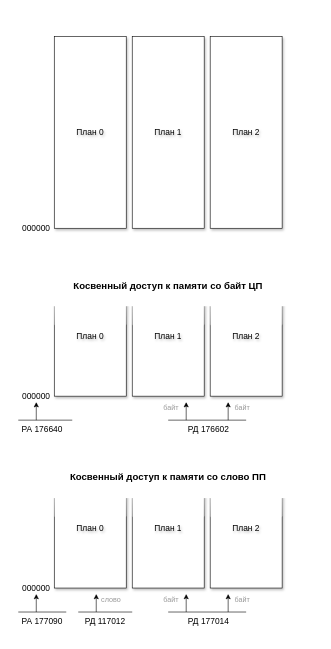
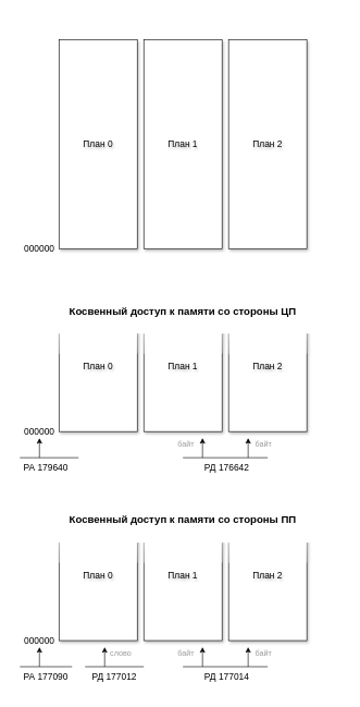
  <mxCell id="0" />
  <mxCell id="1" parent="0" />
  <mxCell id="2" value="" style="rounded=0;whiteSpace=wrap;html=1;strokeColor=none;" vertex="1" parent="1"><mxGeometry x="20" y="770" width="510" height="290" as="geometry" /></mxCell>
  <mxCell id="3" value="" style="rounded=0;whiteSpace=wrap;html=1;strokeColor=none;" vertex="1" parent="1"><mxGeometry x="20" y="450" width="510" height="290" as="geometry" /></mxCell>
  <mxCell id="4" value="" style="rounded=0;whiteSpace=wrap;html=1;strokeColor=none;" vertex="1" parent="1"><mxGeometry x="20" y="20" width="500" height="400" as="geometry" /></mxCell>
  <mxCell id="5" value="" style="rounded=0;whiteSpace=wrap;html=1;glass=0;shadow=1;textShadow=0;" vertex="1" parent="1"><mxGeometry x="90" y="60" width="120" height="320" as="geometry" /></mxCell>
  <mxCell id="6" value="000000" style="text;html=1;align=center;verticalAlign=middle;whiteSpace=wrap;rounded=0;fontSize=14;" vertex="1" parent="1"><mxGeometry x="30" y="360" width="60" height="40" as="geometry" /></mxCell>
  <mxCell id="7" value="План 0" style="text;html=1;align=center;verticalAlign=middle;whiteSpace=wrap;rounded=0;fontSize=14;textShadow=1;" vertex="1" parent="1"><mxGeometry x="100" y="70" width="100" height="300" as="geometry" /></mxCell>
  <mxCell id="8" value="" style="rounded=0;whiteSpace=wrap;html=1;glass=0;shadow=1;textShadow=0;" vertex="1" parent="1"><mxGeometry x="220" y="60" width="120" height="320" as="geometry" /></mxCell>
  <mxCell id="9" value="План 1" style="text;html=1;align=center;verticalAlign=middle;whiteSpace=wrap;rounded=0;fontSize=14;textShadow=1;" vertex="1" parent="1"><mxGeometry x="230" y="70" width="100" height="300" as="geometry" /></mxCell>
  <mxCell id="10" value="" style="rounded=0;whiteSpace=wrap;html=1;glass=0;shadow=1;textShadow=0;" vertex="1" parent="1"><mxGeometry x="350" y="60" width="120" height="320" as="geometry" /></mxCell>
  <mxCell id="11" value="План 2" style="text;html=1;align=center;verticalAlign=middle;whiteSpace=wrap;rounded=0;fontSize=14;textShadow=1;" vertex="1" parent="1"><mxGeometry x="360" y="70" width="100" height="300" as="geometry" /></mxCell>
  <mxCell id="12" value="План 0" style="text;html=1;align=center;verticalAlign=middle;whiteSpace=wrap;rounded=0;fontSize=14;textShadow=1;" vertex="1" parent="1"><mxGeometry x="100" y="410" width="100" height="300" as="geometry" /></mxCell>
  <mxCell id="13" value="" style="rounded=0;whiteSpace=wrap;html=1;glass=1;shadow=1;textShadow=0;" vertex="1" parent="1"><mxGeometry x="90" y="460" width="120" height="200" as="geometry" /></mxCell>
  <mxCell id="14" value="" style="rounded=0;whiteSpace=wrap;html=1;glass=1;shadow=1;textShadow=0;" vertex="1" parent="1"><mxGeometry x="220" y="460" width="120" height="200" as="geometry" /></mxCell>
  <mxCell id="15" value="План 1" style="text;html=1;align=center;verticalAlign=middle;whiteSpace=wrap;rounded=0;fontSize=14;textShadow=1;" vertex="1" parent="1"><mxGeometry x="230" y="470" width="100" height="180" as="geometry" /></mxCell>
  <mxCell id="16" value="" style="rounded=0;whiteSpace=wrap;html=1;glass=1;shadow=1;textShadow=0;" vertex="1" parent="1"><mxGeometry x="350" y="460" width="120" height="200" as="geometry" /></mxCell>
  <mxCell id="17" value="План 2" style="text;html=1;align=center;verticalAlign=middle;whiteSpace=wrap;rounded=0;fontSize=14;textShadow=1;" vertex="1" parent="1"><mxGeometry x="360" y="470" width="100" height="180" as="geometry" /></mxCell>
  <mxCell id="18" value="План 0" style="text;html=1;align=center;verticalAlign=middle;whiteSpace=wrap;rounded=0;fontSize=14;textShadow=1;" vertex="1" parent="1"><mxGeometry x="100" y="470" width="100" height="180" as="geometry" /></mxCell>
  <mxCell id="19" value="000000" style="text;html=1;align=center;verticalAlign=middle;whiteSpace=wrap;rounded=0;fontSize=14;" vertex="1" parent="1"><mxGeometry x="30" y="650" width="60" height="20" as="geometry" /></mxCell>
  <mxCell id="20" value="" style="line;strokeWidth=1;html=1;" vertex="1" parent="1"><mxGeometry x="30" y="690" width="90" height="20" as="geometry" /></mxCell>
  <mxCell id="21" value="" style="endArrow=classic;html=1;rounded=0;entryX=0.5;entryY=1;entryDx=0;entryDy=0;" edge="1" parent="1" target="19"><mxGeometry width="50" height="50" relative="1" as="geometry"><mxPoint x="60" y="700" as="sourcePoint" /><mxPoint x="110" y="650" as="targetPoint" /></mxGeometry></mxCell>
- <mxCell id="22" value="РА 176640" style="text;html=1;align=center;verticalAlign=middle;whiteSpace=wrap;rounded=0;fontSize=14;" vertex="1" parent="1"><mxGeometry x="30" y="700" width="80" height="30" as="geometry" /></mxCell>
+ <mxCell id="22" value="РА 179640" style="text;html=1;align=center;verticalAlign=middle;whiteSpace=wrap;rounded=0;fontSize=14;" vertex="1" parent="1"><mxGeometry x="30" y="700" width="80" height="30" as="geometry" /></mxCell>
  <mxCell id="23" value="" style="endArrow=classic;html=1;rounded=0;entryX=0.5;entryY=1;entryDx=0;entryDy=0;" edge="1" parent="1"><mxGeometry width="50" height="50" relative="1" as="geometry"><mxPoint x="310" y="700" as="sourcePoint" /><mxPoint x="310" y="670" as="targetPoint" /></mxGeometry></mxCell>
- <mxCell id="24" value="РД 176602" style="text;html=1;align=center;verticalAlign=middle;whiteSpace=wrap;rounded=0;fontSize=14;" vertex="1" parent="1"><mxGeometry x="295" y="700" width="105" height="30" as="geometry" /></mxCell>
+ <mxCell id="24" value="РД 176642" style="text;html=1;align=center;verticalAlign=middle;whiteSpace=wrap;rounded=0;fontSize=14;" vertex="1" parent="1"><mxGeometry x="295" y="700" width="105" height="30" as="geometry" /></mxCell>
  <mxCell id="25" value="" style="line;strokeWidth=1;html=1;" vertex="1" parent="1"><mxGeometry x="280" y="690" width="130" height="20" as="geometry" /></mxCell>
  <mxCell id="26" value="" style="endArrow=classic;html=1;rounded=0;entryX=0.5;entryY=1;entryDx=0;entryDy=0;" edge="1" parent="1"><mxGeometry width="50" height="50" relative="1" as="geometry"><mxPoint x="380" y="700" as="sourcePoint" /><mxPoint x="380" y="670" as="targetPoint" /></mxGeometry></mxCell>
- <mxCell id="27" value="Косвенный доступ к памяти со байт ЦП" style="text;html=1;align=center;verticalAlign=middle;whiteSpace=wrap;rounded=0;fontSize=16;fontStyle=1;fillColor=default;" vertex="1" parent="1"><mxGeometry x="70" y="440" width="420" height="70" as="geometry" /></mxCell>
+ <mxCell id="27" value="Косвенный доступ к памяти со стороны ЦП" style="text;html=1;align=center;verticalAlign=middle;whiteSpace=wrap;rounded=0;fontSize=16;fontStyle=1;fillColor=default;" vertex="1" parent="1"><mxGeometry x="70" y="440" width="420" height="70" as="geometry" /></mxCell>
  <mxCell id="28" value="байт" style="text;html=1;align=center;verticalAlign=middle;whiteSpace=wrap;rounded=0;fontSize=12;fontColor=#999999;" vertex="1" parent="1"><mxGeometry x="384" y="660" width="40" height="40" as="geometry" /></mxCell>
  <mxCell id="29" value="байт" style="text;html=1;align=center;verticalAlign=middle;whiteSpace=wrap;rounded=0;fontSize=12;fontColor=#999999;" vertex="1" parent="1"><mxGeometry x="260" y="660" width="50" height="40" as="geometry" /></mxCell>
  <mxCell id="30" value="" style="rounded=0;whiteSpace=wrap;html=1;glass=1;shadow=1;textShadow=0;" vertex="1" parent="1"><mxGeometry x="90" y="780" width="120" height="200" as="geometry" /></mxCell>
  <mxCell id="31" value="" style="rounded=0;whiteSpace=wrap;html=1;glass=1;shadow=1;textShadow=0;" vertex="1" parent="1"><mxGeometry x="220" y="780" width="120" height="200" as="geometry" /></mxCell>
  <mxCell id="32" value="План 1" style="text;html=1;align=center;verticalAlign=middle;whiteSpace=wrap;rounded=0;fontSize=14;textShadow=1;" vertex="1" parent="1"><mxGeometry x="230" y="790" width="100" height="180" as="geometry" /></mxCell>
  <mxCell id="33" value="" style="rounded=0;whiteSpace=wrap;html=1;glass=1;shadow=1;textShadow=0;" vertex="1" parent="1"><mxGeometry x="350" y="780" width="120" height="200" as="geometry" /></mxCell>
  <mxCell id="34" value="План 2" style="text;html=1;align=center;verticalAlign=middle;whiteSpace=wrap;rounded=0;fontSize=14;textShadow=1;" vertex="1" parent="1"><mxGeometry x="360" y="790" width="100" height="180" as="geometry" /></mxCell>
  <mxCell id="35" value="План 0" style="text;html=1;align=center;verticalAlign=middle;whiteSpace=wrap;rounded=0;fontSize=14;textShadow=1;" vertex="1" parent="1"><mxGeometry x="100" y="790" width="100" height="180" as="geometry" /></mxCell>
  <mxCell id="36" value="000000" style="text;html=1;align=center;verticalAlign=middle;whiteSpace=wrap;rounded=0;fontSize=14;" vertex="1" parent="1"><mxGeometry x="30" y="970" width="60" height="20" as="geometry" /></mxCell>
  <mxCell id="37" value="" style="line;strokeWidth=1;html=1;" vertex="1" parent="1"><mxGeometry x="30" y="1010" width="80" height="20" as="geometry" /></mxCell>
  <mxCell id="38" value="" style="endArrow=classic;html=1;rounded=0;entryX=0.5;entryY=1;entryDx=0;entryDy=0;" edge="1" target="36" parent="1"><mxGeometry width="50" height="50" relative="1" as="geometry"><mxPoint x="60" y="1020" as="sourcePoint" /><mxPoint x="110" y="970" as="targetPoint" /></mxGeometry></mxCell>
  <mxCell id="39" value="РА 177090" style="text;html=1;align=center;verticalAlign=middle;whiteSpace=wrap;rounded=0;fontSize=14;" vertex="1" parent="1"><mxGeometry x="30" y="1020" width="80" height="30" as="geometry" /></mxCell>
  <mxCell id="40" value="" style="endArrow=classic;html=1;rounded=0;entryX=0.5;entryY=1;entryDx=0;entryDy=0;" edge="1" parent="1"><mxGeometry width="50" height="50" relative="1" as="geometry"><mxPoint x="310" y="1020" as="sourcePoint" /><mxPoint x="310" y="990" as="targetPoint" /></mxGeometry></mxCell>
  <mxCell id="41" value="РД 177014" style="text;html=1;align=center;verticalAlign=middle;whiteSpace=wrap;rounded=0;fontSize=14;" vertex="1" parent="1"><mxGeometry x="295" y="1020" width="105" height="30" as="geometry" /></mxCell>
  <mxCell id="42" value="" style="line;strokeWidth=1;html=1;" vertex="1" parent="1"><mxGeometry x="280" y="1010" width="130" height="20" as="geometry" /></mxCell>
  <mxCell id="43" value="" style="endArrow=classic;html=1;rounded=0;entryX=0.5;entryY=1;entryDx=0;entryDy=0;" edge="1" parent="1"><mxGeometry width="50" height="50" relative="1" as="geometry"><mxPoint x="380" y="1020" as="sourcePoint" /><mxPoint x="380" y="990" as="targetPoint" /></mxGeometry></mxCell>
- <mxCell id="44" value="Косвенный доступ к памяти со слово ПП" style="text;html=1;align=center;verticalAlign=middle;whiteSpace=wrap;rounded=0;fontSize=16;fontStyle=1;fillColor=default;" vertex="1" parent="1"><mxGeometry x="70" y="760" width="420" height="70" as="geometry" /></mxCell>
+ <mxCell id="44" value="Косвенный доступ к памяти со стороны ПП" style="text;html=1;align=center;verticalAlign=middle;whiteSpace=wrap;rounded=0;fontSize=16;fontStyle=1;fillColor=default;" vertex="1" parent="1"><mxGeometry x="70" y="760" width="420" height="70" as="geometry" /></mxCell>
  <mxCell id="45" value="байт" style="text;html=1;align=center;verticalAlign=middle;whiteSpace=wrap;rounded=0;fontSize=12;fontColor=#999999;" vertex="1" parent="1"><mxGeometry x="384" y="980" width="40" height="40" as="geometry" /></mxCell>
  <mxCell id="46" value="байт" style="text;html=1;align=center;verticalAlign=middle;whiteSpace=wrap;rounded=0;fontSize=12;fontColor=#999999;" vertex="1" parent="1"><mxGeometry x="260" y="980" width="50" height="40" as="geometry" /></mxCell>
  <mxCell id="47" value="" style="endArrow=classic;html=1;rounded=0;entryX=0.5;entryY=1;entryDx=0;entryDy=0;" edge="1" parent="1"><mxGeometry width="50" height="50" relative="1" as="geometry"><mxPoint x="160" y="1020" as="sourcePoint" /><mxPoint x="160" y="990" as="targetPoint" /></mxGeometry></mxCell>
- <mxCell id="48" value="РД 117012" style="text;html=1;align=center;verticalAlign=middle;whiteSpace=wrap;rounded=0;fontSize=14;" vertex="1" parent="1"><mxGeometry x="130" y="1020" width="90" height="30" as="geometry" /></mxCell>
+ <mxCell id="48" value="РД 177012" style="text;html=1;align=center;verticalAlign=middle;whiteSpace=wrap;rounded=0;fontSize=14;" vertex="1" parent="1"><mxGeometry x="130" y="1020" width="90" height="30" as="geometry" /></mxCell>
  <mxCell id="49" value="" style="line;strokeWidth=1;html=1;" vertex="1" parent="1"><mxGeometry x="130" y="1010" width="90" height="20" as="geometry" /></mxCell>
  <mxCell id="50" value="слово" style="text;html=1;align=center;verticalAlign=middle;whiteSpace=wrap;rounded=0;fontSize=12;fontColor=#999999;" vertex="1" parent="1"><mxGeometry x="160" y="980" width="50" height="40" as="geometry" /></mxCell>
